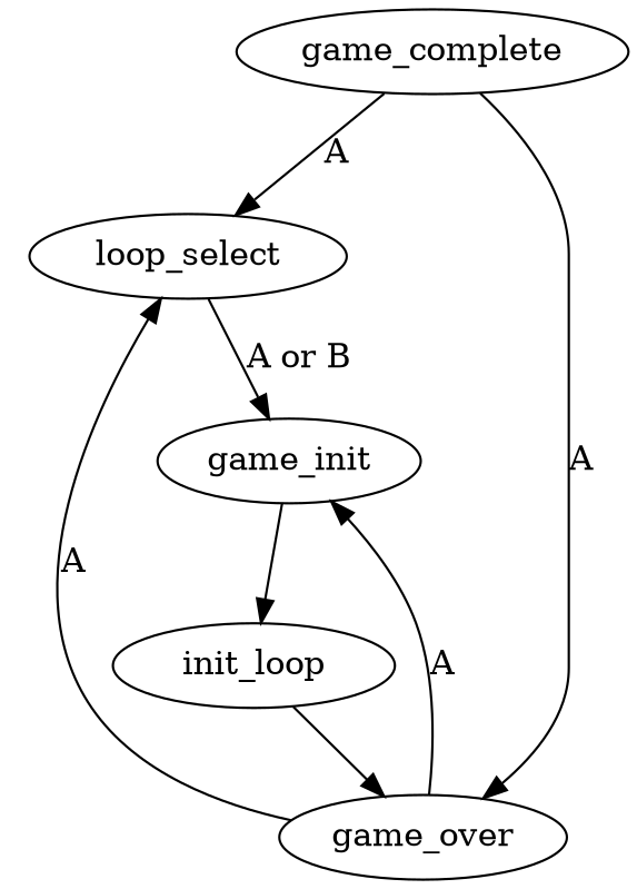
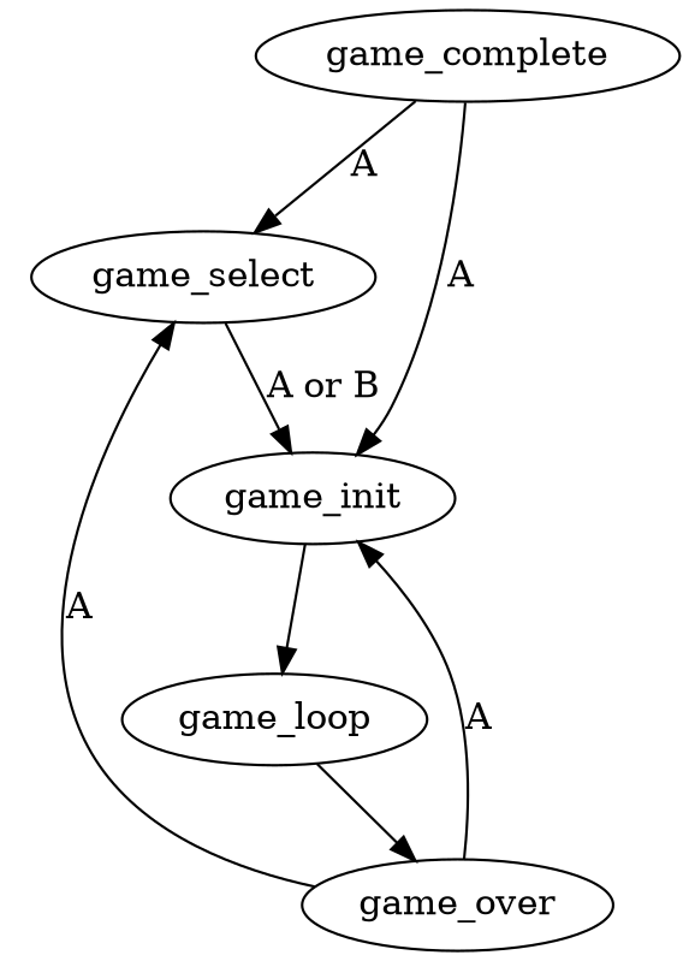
  digraph {
    node [fillcolor=white style=filled]
-   game_select [label=loop_select]
+   game_select
    game_init
-   game_loop [label=init_loop]
+   game_loop
    game_over
    game_complete
    game_select -> game_init [label="A or B"]
    game_init -> game_loop
    game_loop -> game_over
    game_over -> game_select [label=A]
    game_over -> game_init [label=A]
    game_complete -> game_select [label=A]
-   game_complete -> game_over [label=A]
+   game_complete -> game_init [label=A]
  }
